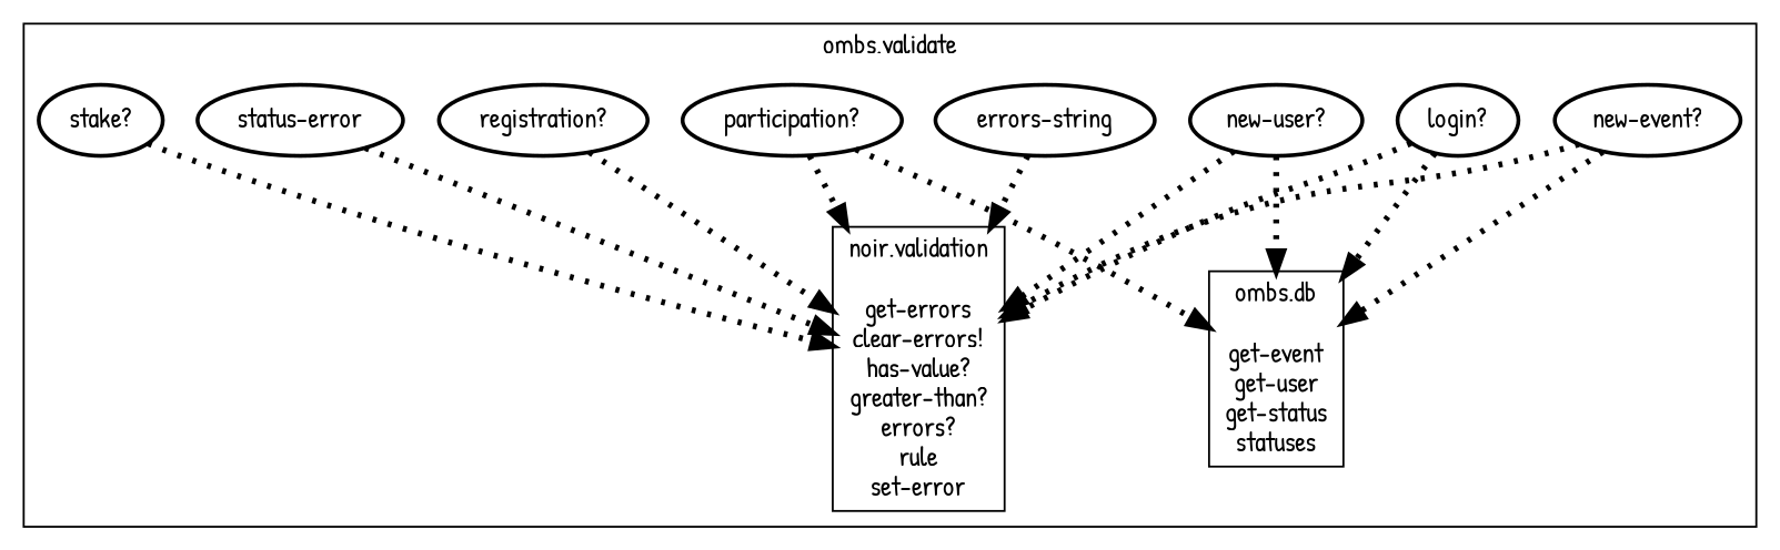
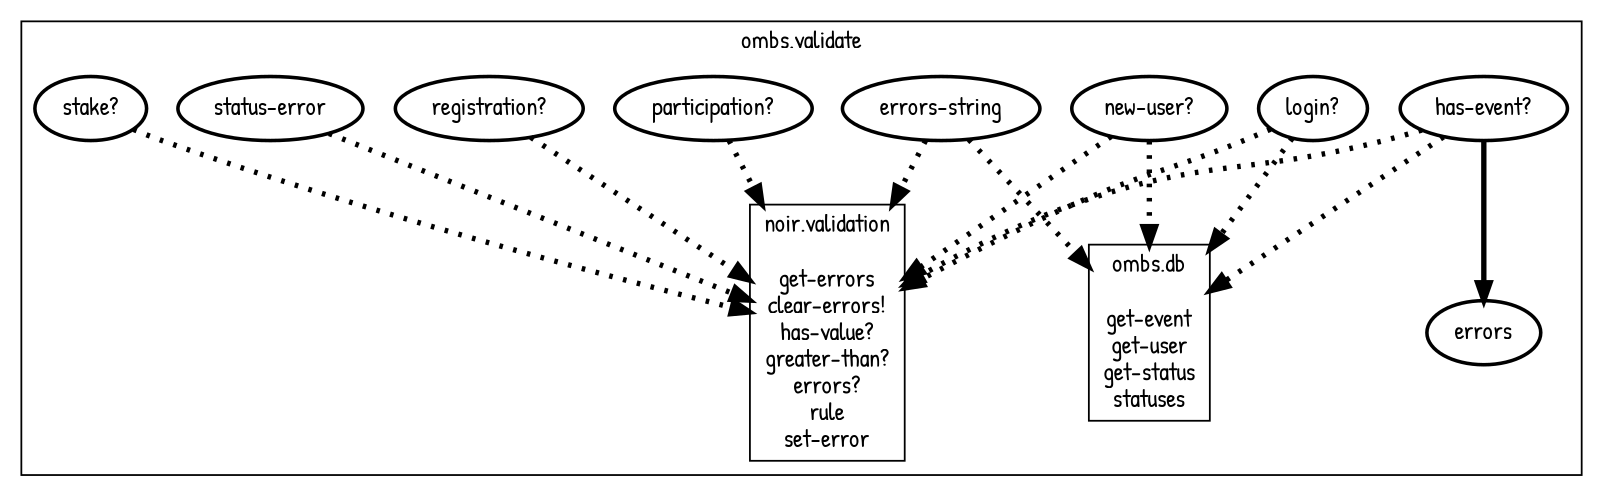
  digraph {
    fontname="Patrick Hand"
    node [fontname="Patrick Hand" shape=ellipse style=bold]
    edge [fontname="Patrick Hand" penwidth=3 style=dotted]
    n1 [label="errors-string"]
    n2 [label="noir.validation\n\nget-errors\nclear-errors!\nhas-value?\ngreater-than?\nerrors?\nrule\nset-error" shape=box style=""]
+   n3 [label=errors]
    n4 [label="participation?"]
    n5 [label="status-error"]
-   n6 [label="new-event?"]
+   n6 [label="has-event?"]
    n7 [label="login?"]
    n8 [label="stake?"]
    n9 [label="registration?"]
    n10 [label="ombs.db\n\nget-event\nget-user\nget-status\nstatuses" shape=box style=""]
    n11 [label="new-user?"]
    subgraph cluster_1 {
      label="ombs.validate"
      n1
      n2
+     n3
      n4
      n5
      n6
      n7
      n8
      n9
      n10
      n11
    }
    n1 -> n2
    n4 -> n2
-   n4 -> n10
+   n1 -> n10
    n5 -> n2
    n6 -> n2
+   n6 -> n3 [style=""]
    n6 -> n10
    n7 -> n2
    n7 -> n10
    n8 -> n2
    n9 -> n2
    n11 -> n2
    n11 -> n10
  }
